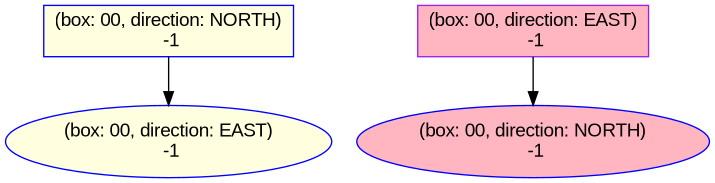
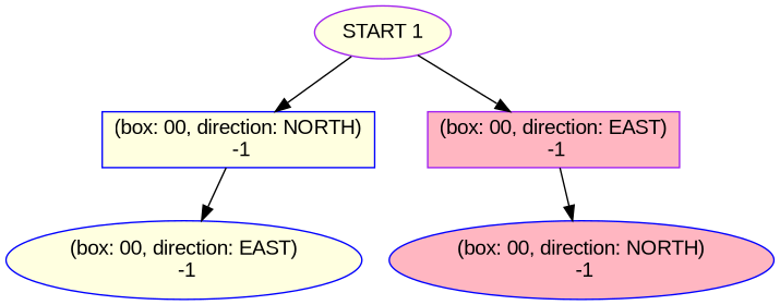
  digraph {
    fontname="Liberation Sans"
    node [color=blue shape=oval style=filled fillcolor=lightyellow fontname="Liberation Sans"]
    edge [fontname="Liberation Sans"]
    n1 [label="(box: 00, direction: NORTH)\n -1" shape=box]
    n2 [label="(box: 00, direction: EAST)\n -1"]
+   n3 [color=purple label="START 1"]
    n4 [label="(box: 00, direction: EAST)\n -1" shape=box fillcolor=lightpink color=purple]
    n5 [label="(box: 00, direction: NORTH)\n -1" fillcolor=lightpink]
    n1 -> n2
+   n3 -> n1
+   n3 -> n4
    n4 -> n5
  }
